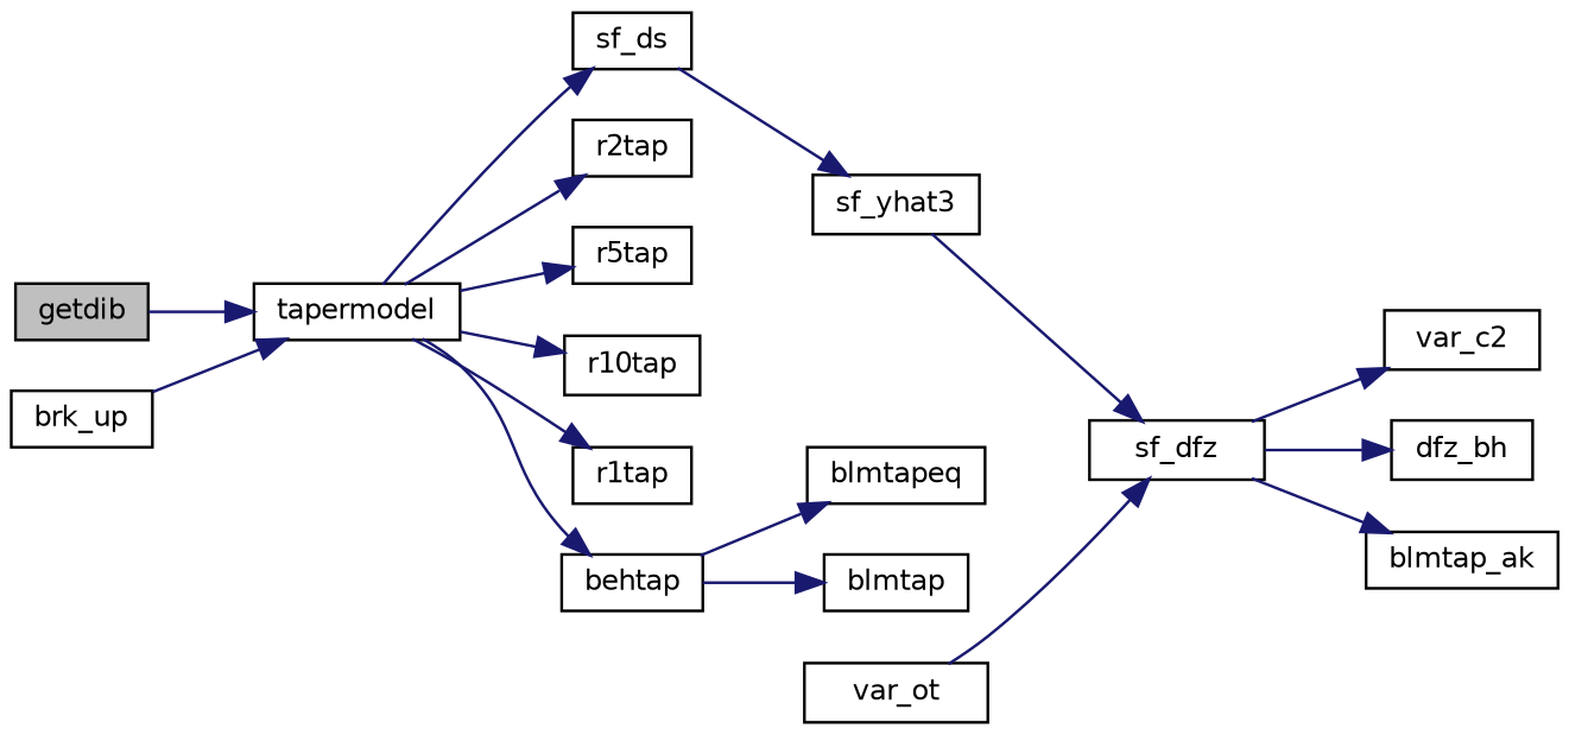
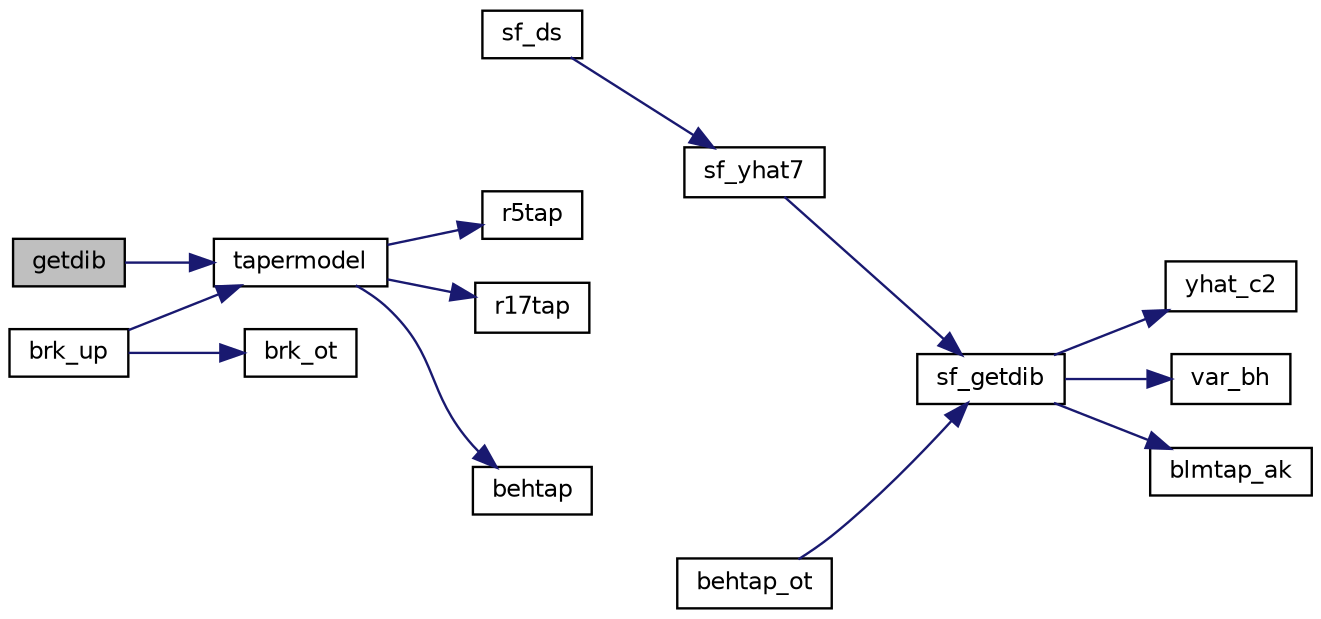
  digraph {
    rankdir=LR
    node [color=black fillcolor=white fontname=Helvetica fontsize=10 shape=record style=filled]
    edge [color=midnightblue fontname=Helvetica fontsize=10 labelfontname=Helvetica labelfontsize=10 style=solid]
    n1 [fillcolor=grey75 fontcolor=black height=0.2 label=getdib width=0.4]
    n2 [height=0.2 label=tapermodel width=0.4]
    n3 [height=0.2 label=sf_ds width=0.4]
-   n4 [height=0.2 label=r2tap width=0.4]
    n5 [height=0.2 label=r5tap width=0.4]
-   n6 [height=0.2 label=r10tap width=0.4]
-   n7 [height=0.2 label=r1tap width=0.4]
+   n6 [height=0.2 label=r17tap width=0.4]
    n8 [height=0.2 label=behtap width=0.4]
-   n9 [height=0.2 label=sf_yhat3 width=0.4]
+   n9 [height=0.2 label=sf_yhat7 width=0.4]
    n10 [height=0.2 label=brk_up width=0.4]
-   n12 [height=0.2 label=blmtapeq width=0.4]
-   n13 [height=0.2 label=blmtap width=0.4]
-   n14 [height=0.2 label=sf_dfz width=0.4]
-   n15 [height=0.2 label=var_c2 width=0.4]
-   n16 [height=0.2 label=dfz_bh width=0.4]
+   n11 [height=0.2 label=brk_ot width=0.4]
+   n14 [height=0.2 label=sf_getdib width=0.4]
+   n15 [height=0.2 label=yhat_c2 width=0.4]
+   n16 [height=0.2 label=var_bh width=0.4]
    n17 [height=0.2 label=blmtap_ak width=0.4]
-   n18 [height=0.2 label=var_ot width=0.4]
+   n18 [height=0.2 label=behtap_ot width=0.4]
    n1 -> n2
-   n2 -> n3
-   n2 -> n4
    n2 -> n5
    n2 -> n6
-   n2 -> n7
    n2 -> n8
    n3 -> n9
-   n8 -> n12
-   n8 -> n13
    n9 -> n14
    n10 -> n2
+   n10 -> n11
    n14 -> n15
    n14 -> n16
    n14 -> n17
    n18 -> n14
  }
